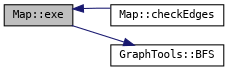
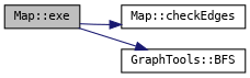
  digraph {
    fontname="DejaVu Sans Mono"
    rankdir=LR
    node [color=black fontname="DejaVu Sans Mono" fontsize=10 shape=record]
    edge [color=midnightblue fontname="DejaVu Sans Mono" fontsize=10 labelfontname=Helvetica labelfontsize=10 style=solid]
    n1 [fillcolor=grey75 fontcolor=black height=0.2 label="Map::exe" style=filled width=0.4]
    n2 [height=0.2 label="Map::checkEdges" width=0.4]
    n3 [height=0.2 label="GraphTools::BFS" width=0.4]
-   n2 -> n1
+   n1 -> n2
    n1 -> n3
  }
